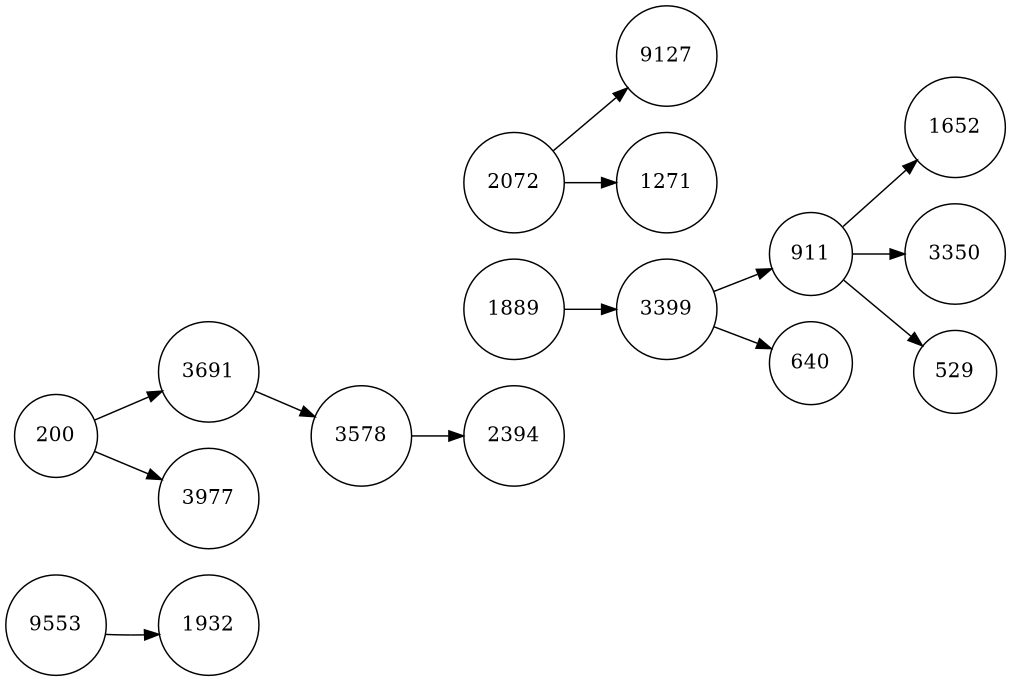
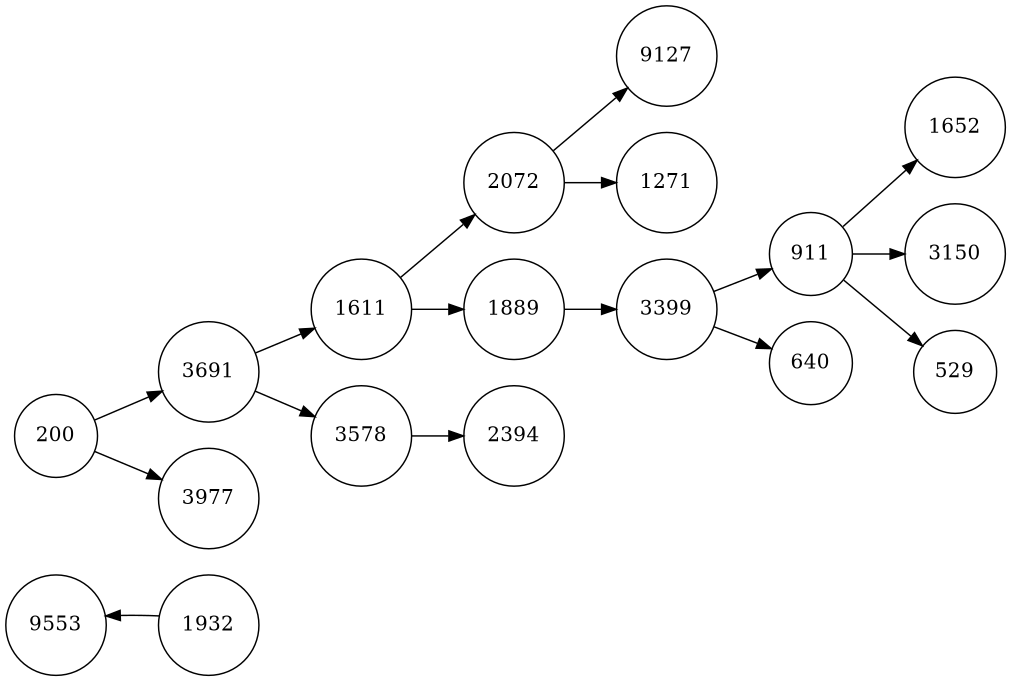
  digraph {
    rankdir=LR
    node [shape=circle]
    n1 [label=9553]
    1932
    n3 [label=3691]
    200
    3977
+   1611
    3578
    2072
    1889
    2394
    n11 [label=9127]
    n12 [label=1271]
    3399
    911
    640
    1652
-   3150 [label=3350]
+   3150
    529
-   n1 -> 1932
+   1932 -> n1
+   n3 -> 1611
    n3 -> 3578
    200 -> n3
    200 -> 3977
+   1611 -> 2072
+   1611 -> 1889
    3578 -> 2394
    2072 -> n11
    2072 -> n12
    1889 -> 3399
    3399 -> 911
    3399 -> 640
    911 -> 1652
    911 -> 3150
    911 -> 529
  }
